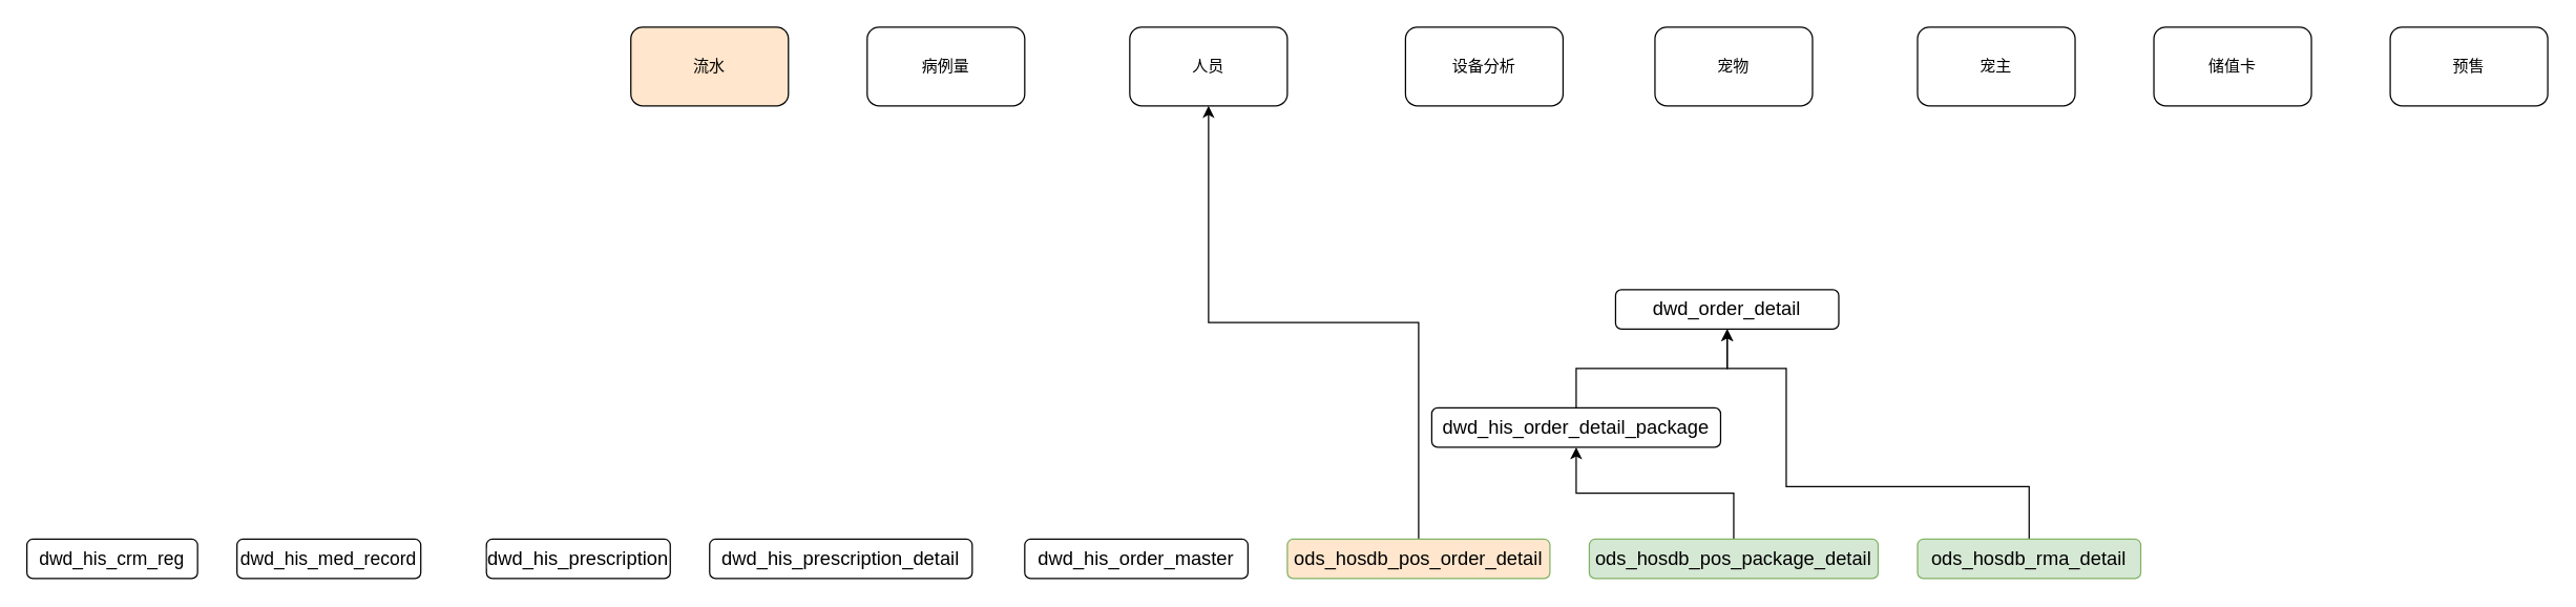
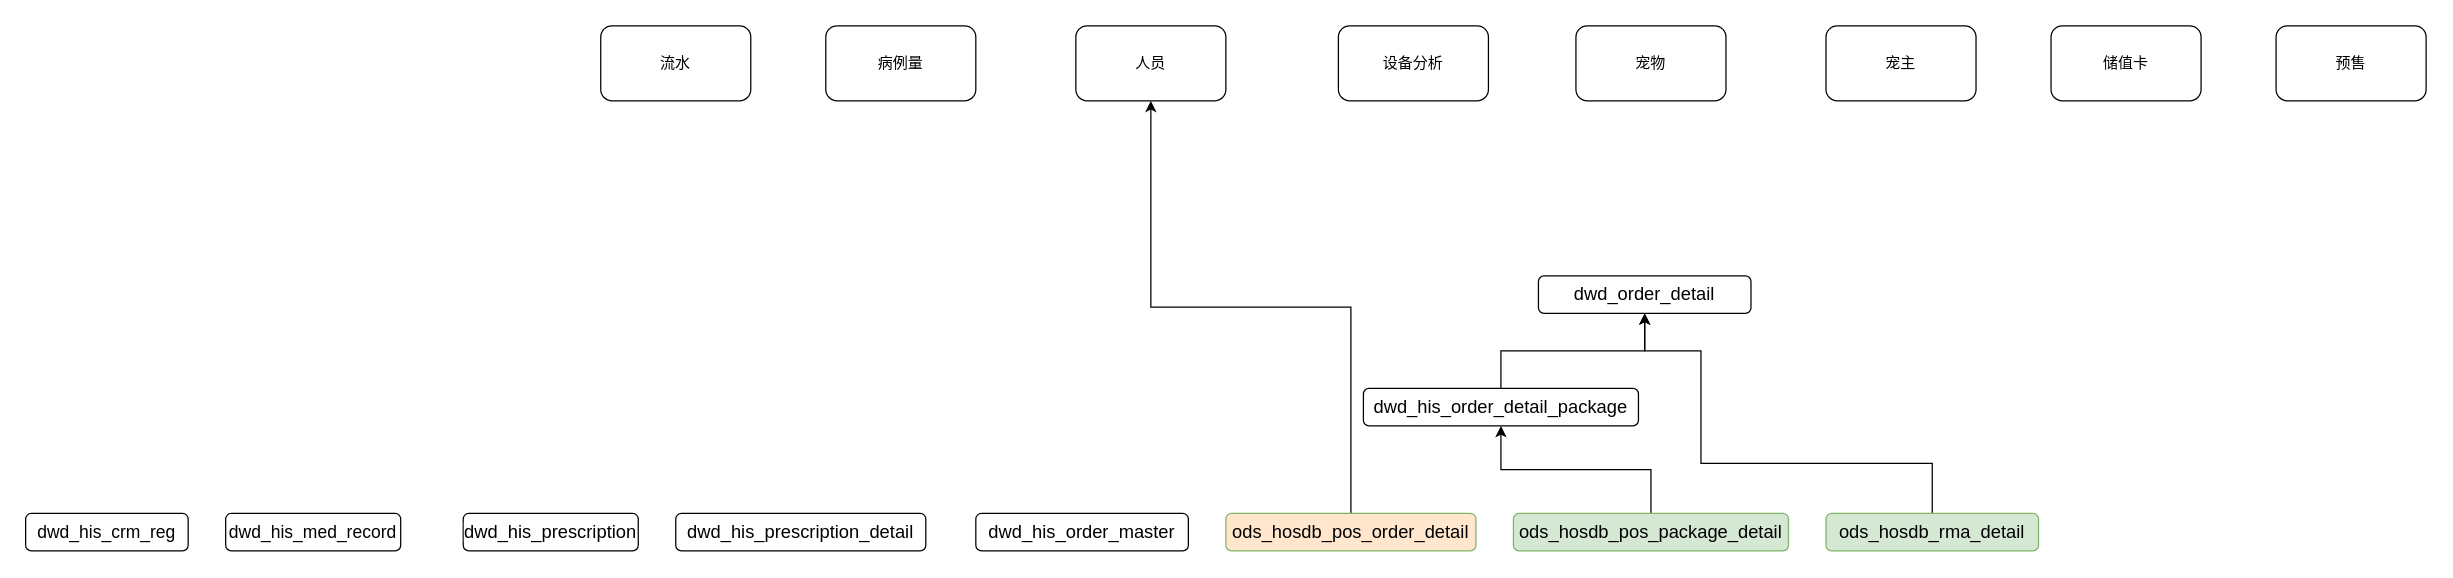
  <mxCell id="0" />
  <mxCell id="1" parent="0" />
  <mxCell id="2" value="&lt;span style=&quot;text-align: left ; background-color: rgb(255 , 255 , 255)&quot;&gt;&lt;font style=&quot;font-size: 14px&quot;&gt;dwd_his_crm_reg&lt;/font&gt;&lt;/span&gt;" style="rounded=1;whiteSpace=wrap;html=1;" parent="1" vertex="1"><mxGeometry x="20" y="410" width="130" height="30" as="geometry" /></mxCell>
  <mxCell id="3" value="&lt;span style=&quot;font-family: &amp;#34;simsun&amp;#34; , ; text-align: left ; background-color: rgb(255 , 255 , 255)&quot;&gt;&lt;font style=&quot;font-size: 14px&quot;&gt;dwd_his_med_record&lt;/font&gt;&lt;/span&gt;" style="rounded=1;whiteSpace=wrap;html=1;" parent="1" vertex="1"><mxGeometry x="180" y="410" width="140" height="30" as="geometry" /></mxCell>
  <mxCell id="4" value="&lt;span style=&quot;font-family: &amp;#34;simsun&amp;#34; , ; font-size: 14.667px ; text-align: left ; background-color: rgb(255 , 255 , 255)&quot;&gt;dwd_his_prescription&lt;/span&gt;" style="rounded=1;whiteSpace=wrap;html=1;" parent="1" vertex="1"><mxGeometry x="370" y="410" width="140" height="30" as="geometry" /></mxCell>
  <mxCell id="5" value="&lt;span style=&quot;font-family: &amp;#34;simsun&amp;#34; , ; font-size: 14.667px ; text-align: left ; background-color: rgb(255 , 255 , 255)&quot;&gt;dwd_his_prescription_detail&lt;/span&gt;" style="rounded=1;whiteSpace=wrap;html=1;" parent="1" vertex="1"><mxGeometry x="540" y="410" width="200" height="30" as="geometry" /></mxCell>
  <mxCell id="6" value="&lt;span style=&quot;font-family: &amp;#34;simsun&amp;#34; , ; font-size: 14.667px ; text-align: left ; background-color: rgb(255 , 255 , 255)&quot;&gt;dwd_his_order_master&lt;/span&gt;" style="rounded=1;whiteSpace=wrap;html=1;" parent="1" vertex="1"><mxGeometry x="780" y="410" width="170" height="30" as="geometry" /></mxCell>
  <mxCell id="7" style="edgeStyle=orthogonalEdgeStyle;rounded=0;orthogonalLoop=1;jettySize=auto;html=1;" parent="1" source="8" target="17" edge="1"><mxGeometry relative="1" as="geometry" /></mxCell>
  <mxCell id="8" value="&lt;span style=&quot;font-size: 14.667px; text-align: left;&quot;&gt;ods_hosdb_pos_order_detail&lt;/span&gt;" style="rounded=1;whiteSpace=wrap;html=1;strokeColor=#82b366;fillColor=#ffe6cc;labelBackgroundColor=none;" parent="1" vertex="1"><mxGeometry x="980" y="410" width="200" height="30" as="geometry" /></mxCell>
  <mxCell id="9" style="edgeStyle=orthogonalEdgeStyle;rounded=0;orthogonalLoop=1;jettySize=auto;html=1;exitX=0.5;exitY=0;exitDx=0;exitDy=0;entryX=0.5;entryY=1;entryDx=0;entryDy=0;" parent="1" source="10" target="12" edge="1"><mxGeometry relative="1" as="geometry"><mxPoint x="1210" y="330" as="targetPoint" /></mxGeometry></mxCell>
  <mxCell id="10" value="&lt;span style=&quot;font-size: 14.667px; text-align: left;&quot;&gt;ods_hosdb_pos_package_detail&lt;/span&gt;" style="rounded=1;whiteSpace=wrap;html=1;strokeColor=#82b366;fillColor=#d5e8d4;labelBackgroundColor=none;" parent="1" vertex="1"><mxGeometry x="1210" y="410" width="220" height="30" as="geometry" /></mxCell>
  <mxCell id="11" style="edgeStyle=orthogonalEdgeStyle;rounded=0;orthogonalLoop=1;jettySize=auto;html=1;entryX=0.5;entryY=1;entryDx=0;entryDy=0;" parent="1" source="12" target="15" edge="1"><mxGeometry relative="1" as="geometry" /></mxCell>
  <mxCell id="12" value="&lt;span style=&quot;font-family: &amp;#34;simsun&amp;#34; , ; font-size: 14.667px ; text-align: left ; background-color: rgb(255 , 255 , 255)&quot;&gt;dwd_his_order_detail_package&lt;/span&gt;" style="rounded=1;whiteSpace=wrap;html=1;" parent="1" vertex="1"><mxGeometry x="1090" y="310" width="220" height="30" as="geometry" /></mxCell>
  <mxCell id="13" style="edgeStyle=orthogonalEdgeStyle;rounded=0;orthogonalLoop=1;jettySize=auto;html=1;entryX=0.5;entryY=1;entryDx=0;entryDy=0;fontColor=#000000;" parent="1" source="14" target="15" edge="1"><mxGeometry relative="1" as="geometry"><Array as="points"><mxPoint x="1545" y="370" /><mxPoint x="1360" y="370" /><mxPoint x="1360" y="280" /><mxPoint x="1315" y="280" /></Array></mxGeometry></mxCell>
  <mxCell id="14" value="&lt;span style=&quot;font-size: 14.667px; text-align: left;&quot;&gt;ods_hosdb_rma_detail&lt;/span&gt;" style="rounded=1;whiteSpace=wrap;html=1;fillColor=#d5e8d4;strokeColor=#82b366;labelBackgroundColor=none;" parent="1" vertex="1"><mxGeometry x="1460" y="410" width="170" height="30" as="geometry" /></mxCell>
  <mxCell id="15" value="&lt;span style=&quot;font-family: &amp;#34;simsun&amp;#34; , ; font-size: 14.667px ; text-align: left ; background-color: rgb(255 , 255 , 255)&quot;&gt;dwd_order_detail&lt;/span&gt;" style="rounded=1;whiteSpace=wrap;html=1;" parent="1" vertex="1"><mxGeometry x="1230" y="220" width="170" height="30" as="geometry" /></mxCell>
  <mxCell id="16" value="病例量" style="rounded=1;whiteSpace=wrap;html=1;" vertex="1" parent="1"><mxGeometry x="660" y="20" width="120" height="60" as="geometry" /></mxCell>
  <mxCell id="17" value="人员" style="rounded=1;whiteSpace=wrap;html=1;" vertex="1" parent="1"><mxGeometry x="860" y="20" width="120" height="60" as="geometry" /></mxCell>
  <mxCell id="18" value="设备分析" style="rounded=1;whiteSpace=wrap;html=1;" vertex="1" parent="1"><mxGeometry x="1070" y="20" width="120" height="60" as="geometry" /></mxCell>
- <mxCell id="19" value="流水" style="rounded=1;whiteSpace=wrap;html=1;fillColor=#ffe6cc;" vertex="1" parent="1"><mxGeometry x="480" y="20" width="120" height="60" as="geometry" /></mxCell>
+ <mxCell id="19" value="流水" style="rounded=1;whiteSpace=wrap;html=1;" vertex="1" parent="1"><mxGeometry x="480" y="20" width="120" height="60" as="geometry" /></mxCell>
  <mxCell id="20" value="宠物" style="rounded=1;whiteSpace=wrap;html=1;" vertex="1" parent="1"><mxGeometry x="1260" y="20" width="120" height="60" as="geometry" /></mxCell>
  <mxCell id="21" value="宠主" style="rounded=1;whiteSpace=wrap;html=1;" vertex="1" parent="1"><mxGeometry x="1460" y="20" width="120" height="60" as="geometry" /></mxCell>
  <mxCell id="22" value="储值卡" style="rounded=1;whiteSpace=wrap;html=1;" vertex="1" parent="1"><mxGeometry x="1640" y="20" width="120" height="60" as="geometry" /></mxCell>
  <mxCell id="23" value="预售" style="rounded=1;whiteSpace=wrap;html=1;" vertex="1" parent="1"><mxGeometry x="1820" y="20" width="120" height="60" as="geometry" /></mxCell>
